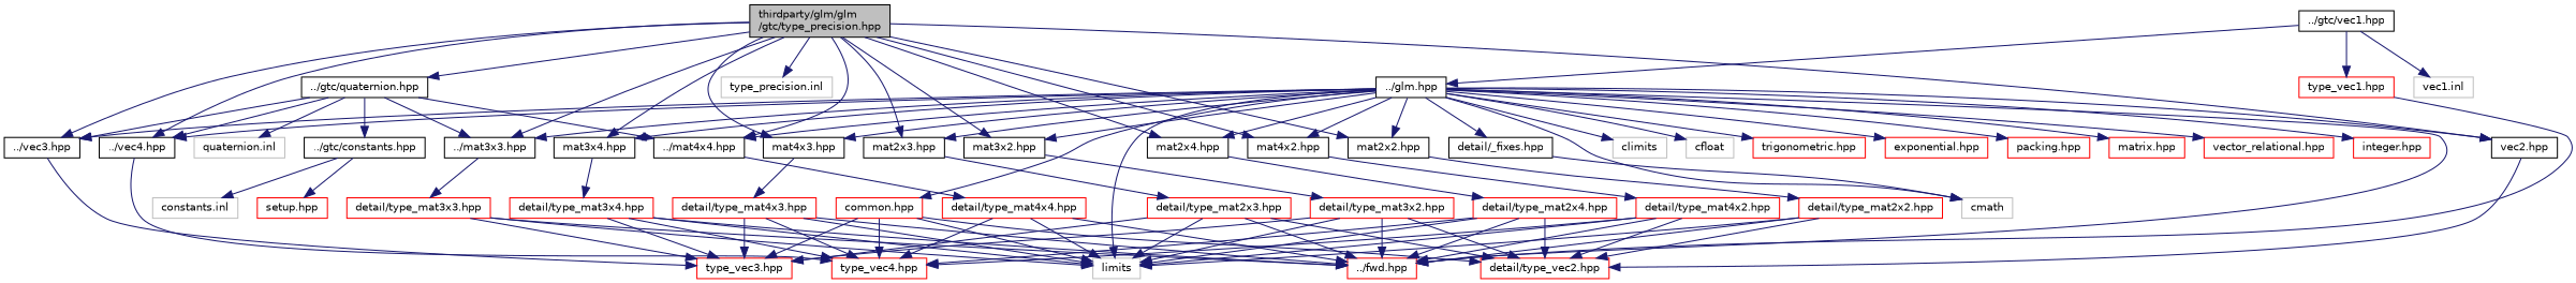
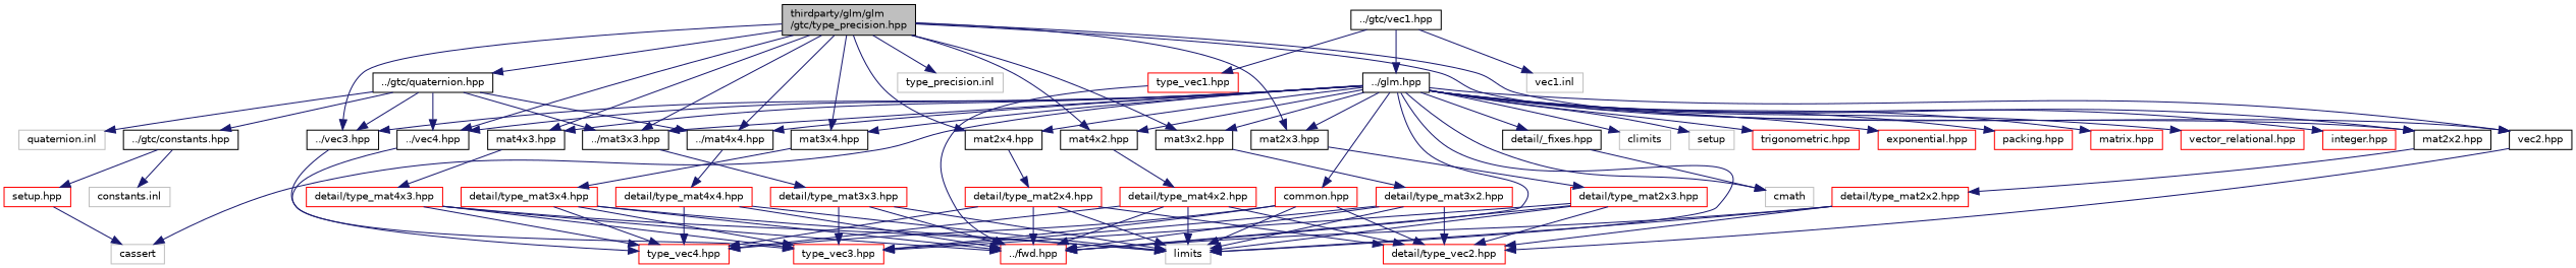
  digraph {
    node [color=red fillcolor=white fontname=Helvetica fontsize=10 shape=record style=filled]
    edge [color=midnightblue fontname=Helvetica fontsize=10 labelfontname=Helvetica labelfontsize=10 style=solid]
    n1 [color=black fillcolor=grey75 fontcolor=black height=0.2 label="thirdparty/glm/glm\l/gtc/type_precision.hpp" width=0.4]
    n2 [color=black height=0.2 label="../gtc/quaternion.hpp" width=0.4]
    n3 [color=black height=0.2 label="../mat3x3.hpp" width=0.4]
    n4 [color=black height=0.2 label="../mat4x4.hpp" width=0.4]
    n5 [color=black height=0.2 label="../vec3.hpp" width=0.4]
    n6 [color=black height=0.2 label="../vec4.hpp" width=0.4]
    n7 [color=black height=0.2 label="vec2.hpp" width=0.4]
    n8 [color=black height=0.2 label="mat2x2.hpp" width=0.4]
    n9 [color=black height=0.2 label="mat2x3.hpp" width=0.4]
    n10 [color=black height=0.2 label="mat2x4.hpp" width=0.4]
    n11 [color=black height=0.2 label="mat3x2.hpp" width=0.4]
    n12 [color=black height=0.2 label="mat3x4.hpp" width=0.4]
    n13 [color=black height=0.2 label="mat4x2.hpp" width=0.4]
    n14 [color=black height=0.2 label="mat4x3.hpp" width=0.4]
    n15 [color=grey75 height=0.2 label="type_precision.inl" width=0.4]
    n16 [color=black height=0.2 label="../gtc/constants.hpp" width=0.4]
    n17 [color=grey75 height=0.2 label="quaternion.inl" width=0.4]
    n18 [height=0.2 label="detail/type_mat3x3.hpp" width=0.4]
    n19 [height=0.2 label="detail/type_mat4x4.hpp" width=0.4]
    n20 [height=0.2 label="type_vec3.hpp" width=0.4]
    n21 [height=0.2 label="type_vec4.hpp" width=0.4]
    n22 [color=black height=0.2 label="../gtc/vec1.hpp" width=0.4]
    n23 [color=black height=0.2 label="../glm.hpp" width=0.4]
    n24 [height=0.2 label="type_vec1.hpp" width=0.4]
    n25 [color=grey75 height=0.2 label="vec1.inl" width=0.4]
    n26 [height=0.2 label="detail/type_vec2.hpp" width=0.4]
    n27 [height=0.2 label="detail/type_mat2x2.hpp" width=0.4]
    n28 [height=0.2 label="detail/type_mat2x3.hpp" width=0.4]
    n29 [height=0.2 label="detail/type_mat2x4.hpp" width=0.4]
    n30 [height=0.2 label="detail/type_mat3x2.hpp" width=0.4]
    n31 [height=0.2 label="detail/type_mat3x4.hpp" width=0.4]
    n32 [height=0.2 label="detail/type_mat4x2.hpp" width=0.4]
    n33 [height=0.2 label="detail/type_mat4x3.hpp" width=0.4]
    n34 [height=0.2 label="setup.hpp" width=0.4]
    n35 [color=grey75 height=0.2 label="constants.inl" width=0.4]
    n36 [height=0.2 label="../fwd.hpp" width=0.4]
    n37 [color=grey75 height=0.2 label=limits width=0.4]
+   n38 [color=grey75 height=0.2 label=cassert width=0.4]
    n39 [color=black height=0.2 label="detail/_fixes.hpp" width=0.4]
    n40 [color=grey75 height=0.2 label=cmath width=0.4]
    n41 [color=grey75 height=0.2 label=climits width=0.4]
-   n42 [color=grey75 height=0.2 label=cfloat width=0.4]
+   n42 [color=grey75 height=0.2 label=setup width=0.4]
    n43 [height=0.2 label="trigonometric.hpp" width=0.4]
    n44 [height=0.2 label="exponential.hpp" width=0.4]
    n45 [height=0.2 label="common.hpp" width=0.4]
    n46 [height=0.2 label="packing.hpp" width=0.4]
    n47 [height=0.2 label="matrix.hpp" width=0.4]
    n48 [height=0.2 label="vector_relational.hpp" width=0.4]
    n49 [height=0.2 label="integer.hpp" width=0.4]
    n1 -> n2
    n1 -> n3
    n1 -> n4
    n1 -> n5
    n1 -> n6
    n1 -> n7
    n1 -> n8
    n1 -> n9
    n1 -> n10
    n1 -> n11
    n1 -> n12
    n1 -> n13
    n1 -> n14
    n1 -> n15
    n2 -> n3
    n2 -> n4
    n2 -> n5
    n2 -> n6
    n2 -> n16
    n2 -> n17
    n3 -> n18
    n4 -> n19
    n5 -> n20
    n6 -> n21
    n7 -> n26
    n8 -> n27
    n9 -> n28
    n10 -> n29
    n11 -> n30
    n12 -> n31
    n13 -> n32
    n14 -> n33
    n16 -> n34
    n16 -> n35
    n18 -> n20
    n18 -> n36
    n18 -> n37
    n19 -> n21
    n19 -> n36
    n19 -> n37
    n22 -> n23
    n22 -> n24
    n22 -> n25
    n23 -> n3
    n23 -> n4
    n23 -> n5
    n23 -> n6
    n23 -> n7
    n23 -> n8
    n23 -> n9
    n23 -> n10
    n23 -> n11
    n23 -> n12
    n23 -> n13
    n23 -> n14
    n23 -> n36
    n23 -> n37
+   n23 -> n38
    n23 -> n39
    n23 -> n40
    n23 -> n41
    n23 -> n42
    n23 -> n43
    n23 -> n44
    n23 -> n45
    n23 -> n46
    n23 -> n47
    n23 -> n48
    n23 -> n49
    n24 -> n36
    n27 -> n26
    n27 -> n36
    n27 -> n37
    n28 -> n20
    n28 -> n26
    n28 -> n36
    n28 -> n37
    n29 -> n21
    n29 -> n26
    n29 -> n36
    n29 -> n37
    n30 -> n20
    n30 -> n26
    n30 -> n36
    n30 -> n37
    n31 -> n20
    n31 -> n21
    n31 -> n36
    n31 -> n37
    n32 -> n21
    n32 -> n26
    n32 -> n36
    n32 -> n37
    n33 -> n20
    n33 -> n21
    n33 -> n36
    n33 -> n37
+   n34 -> n38
    n39 -> n40
    n45 -> n20
    n45 -> n21
    n45 -> n26
    n45 -> n37
  }
